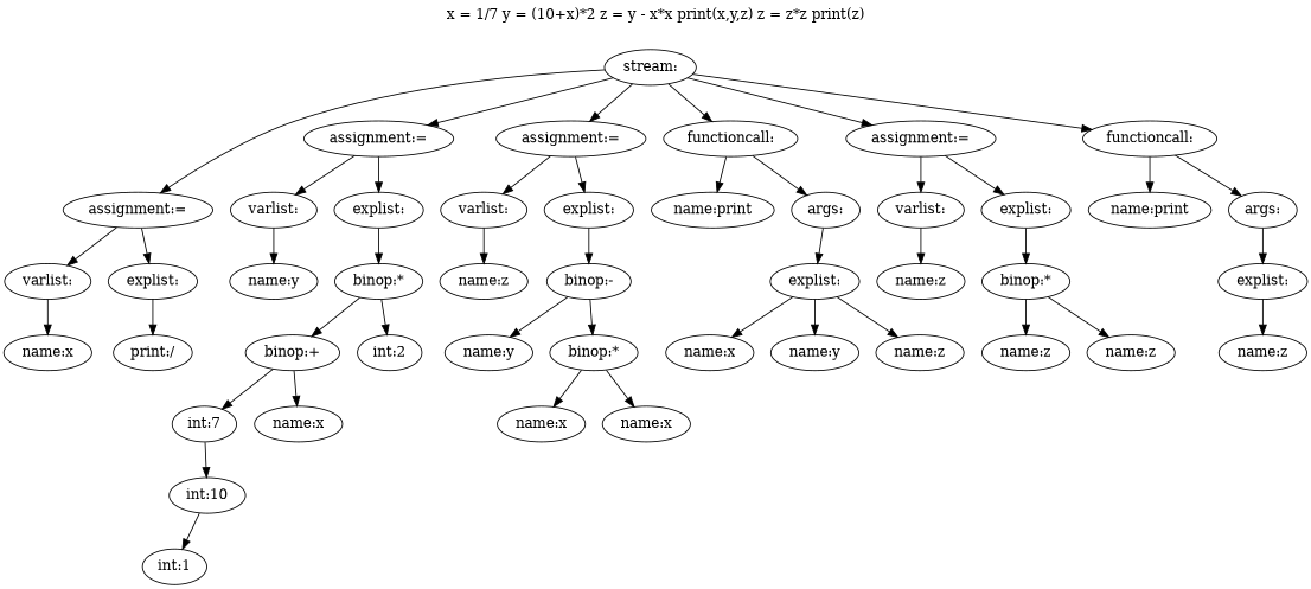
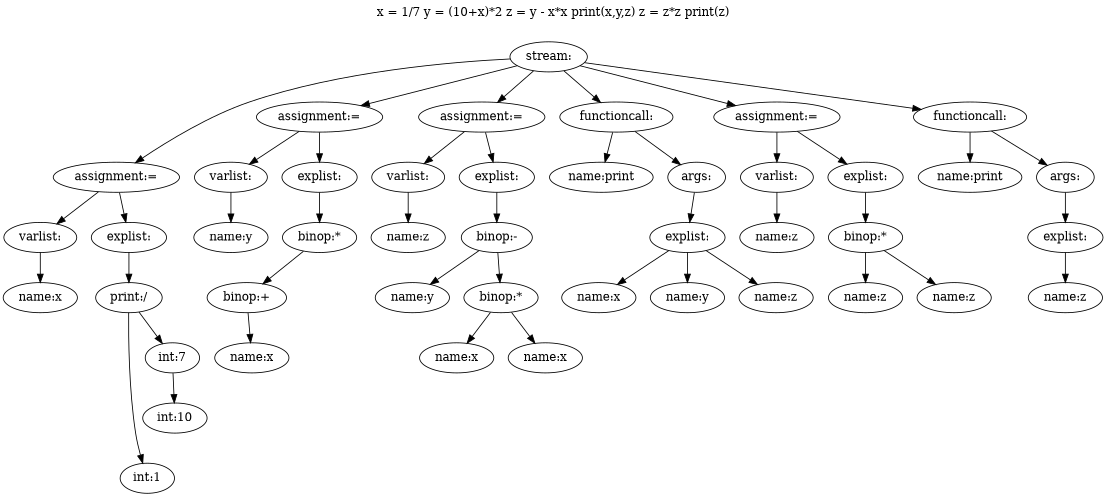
  digraph {
    label=<x = 1/7 y = (10+x)*2 z = y - x*x print(x,y,z) z = z*z print(z)>
    labelloc=t
    n1 [label="stream:"]
    n2 [label="assignment:="]
    n3 [label="assignment:="]
    n4 [label="assignment:="]
    n5 [label="functioncall:"]
    n6 [label="assignment:="]
    n7 [label="functioncall:"]
    n8 [label="varlist:"]
    n9 [label="explist:"]
    n10 [label="varlist:"]
    n11 [label="explist:"]
    n12 [label="varlist:"]
    n13 [label="explist:"]
    n14 [label="name:print"]
    n15 [label="args:"]
    n16 [label="varlist:"]
    n17 [label="explist:"]
    n18 [label="name:print"]
    n19 [label="args:"]
    n20 [label="name:x"]
    n21 [label="print:/"]
    n22 [label="int:1"]
    n23 [label="int:7"]
    n24 [label="int:10"]
    n25 [label="name:y"]
    n26 [label="binop:*"]
    n27 [label="binop:+"]
-   n28 [label="int:2"]
    n29 [label="name:x"]
    n30 [label="name:z"]
    n31 [label="binop:-"]
    n32 [label="name:y"]
    n33 [label="binop:*"]
    n34 [label="name:x"]
    n35 [label="name:x"]
    n36 [label="explist:"]
    n37 [label="name:x"]
    n38 [label="name:y"]
    n39 [label="name:z"]
    n40 [label="name:z"]
    n41 [label="binop:*"]
    n42 [label="name:z"]
    n43 [label="name:z"]
    n44 [label="explist:"]
    n45 [label="name:z"]
    n1 -> n2
    n1 -> n3
    n1 -> n4
    n1 -> n5
    n1 -> n6
    n1 -> n7
    n2 -> n8
    n2 -> n9
    n3 -> n10
    n3 -> n11
    n4 -> n12
    n4 -> n13
    n5 -> n14
    n5 -> n15
    n6 -> n16
    n6 -> n17
    n7 -> n18
    n7 -> n19
    n8 -> n20
    n9 -> n21
    n10 -> n25
    n11 -> n26
    n12 -> n30
    n13 -> n31
    n15 -> n36
    n16 -> n40
    n17 -> n41
    n19 -> n44
-   n24 -> n22
-   n27 -> n23
+   n21 -> n22
+   n21 -> n23
    n23 -> n24
    n26 -> n27
-   n26 -> n28
    n27 -> n29
    n31 -> n32
    n31 -> n33
    n33 -> n34
    n33 -> n35
    n36 -> n37
    n36 -> n38
    n36 -> n39
    n41 -> n42
    n41 -> n43
    n44 -> n45
  }
